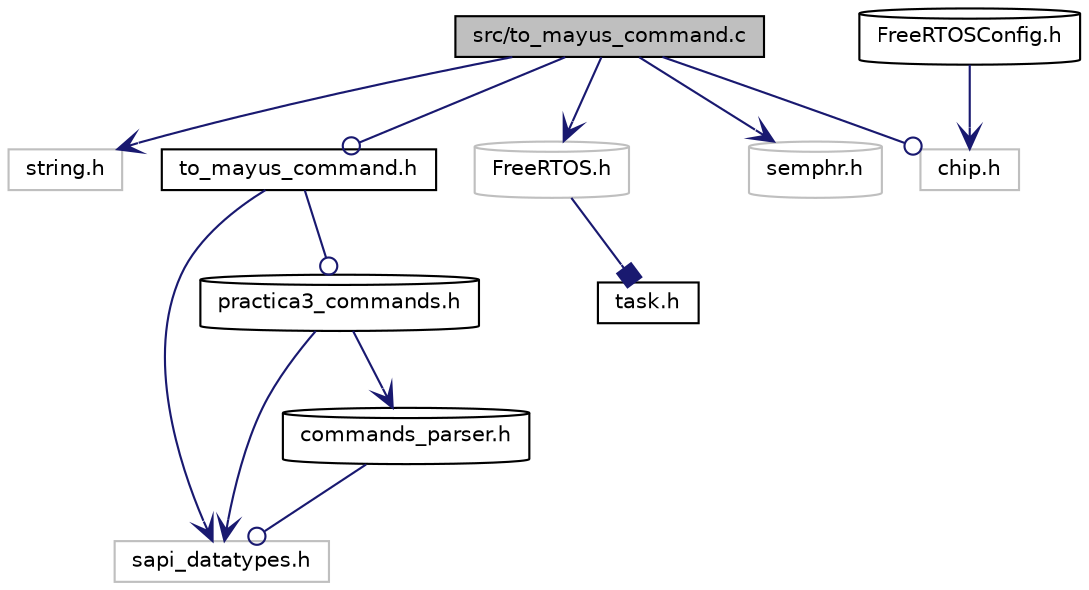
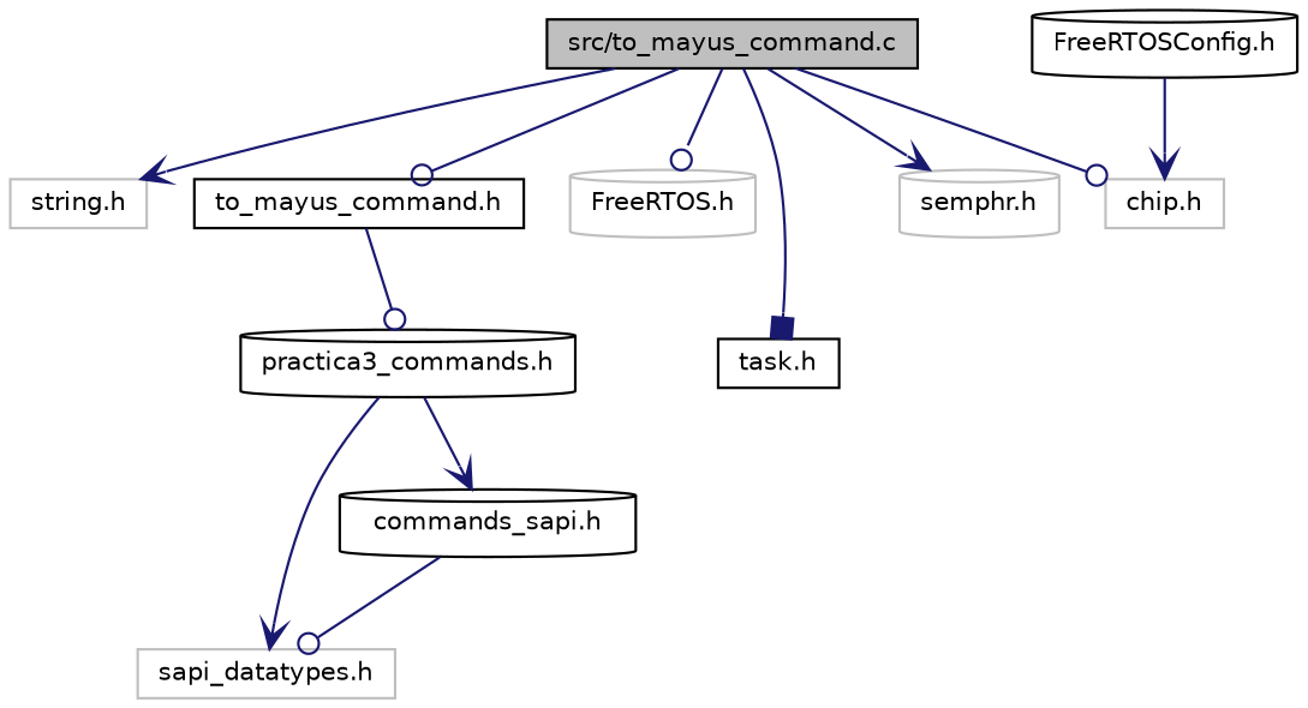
  digraph {
    node [color=black fillcolor=white fontname=Helvetica fontsize=10 shape=box style=filled]
    edge [arrowhead=vee color=midnightblue fontname=Helvetica fontsize=10 labelfontname=Helvetica labelfontsize=10 style=solid]
    n1 [fillcolor=grey75 fontcolor=black height=0.2 label="src/to_mayus_command.c" width=0.4]
    n2 [color=grey75 height=0.2 label="string.h" width=0.4]
    n3 [height=0.2 label="to_mayus_command.h" width=0.4]
    n4 [color=grey75 height=0.2 label="FreeRTOS.h" shape=cylinder width=0.4]
    n5 [height=0.2 label="task.h" width=0.4]
    n6 [color=grey75 height=0.2 label="semphr.h" shape=cylinder width=0.4]
    n7 [color=grey75 height=0.2 label="chip.h" width=0.4]
    n8 [color=grey75 height=0.2 label="sapi_datatypes.h" width=0.4]
    n9 [height=0.2 label="practica3_commands.h" shape=cylinder width=0.4]
    n10 [height=0.2 label="FreeRTOSConfig.h" shape=cylinder width=0.4]
-   n11 [height=0.2 label="commands_parser.h" shape=cylinder width=0.4]
+   n11 [height=0.2 label="commands_sapi.h" shape=cylinder width=0.4]
    n1 -> n2
    n1 -> n3 [arrowhead=odot]
-   n1 -> n4
-   n4 -> n5 [arrowhead=box]
+   n1 -> n4 [arrowhead=odot]
+   n1 -> n5 [arrowhead=box]
    n1 -> n6
    n1 -> n7 [arrowhead=odot]
-   n3 -> n8
    n3 -> n9 [arrowhead=odot]
    n9 -> n8
    n9 -> n11
    n10 -> n7
    n11 -> n8 [arrowhead=odot]
  }
